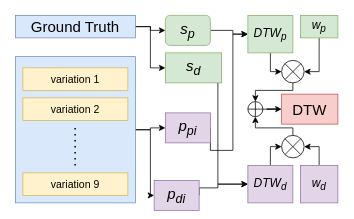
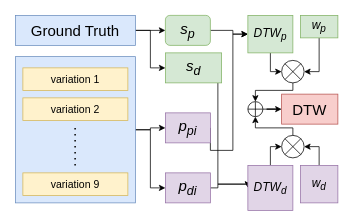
  <mxCell id="0" />
  <mxCell id="1" parent="0" />
  <mxCell id="2" style="edgeStyle=orthogonalEdgeStyle;rounded=0;orthogonalLoop=1;jettySize=auto;html=1;exitX=1;exitY=0.5;exitDx=0;exitDy=0;entryX=0;entryY=0.5;entryDx=0;entryDy=0;" edge="1" parent="1" source="4" target="14"><mxGeometry relative="1" as="geometry" /></mxCell>
  <mxCell id="3" style="edgeStyle=orthogonalEdgeStyle;rounded=0;orthogonalLoop=1;jettySize=auto;html=1;entryX=0;entryY=0.5;entryDx=0;entryDy=0;" edge="1" parent="1" source="4" target="16"><mxGeometry relative="1" as="geometry" /></mxCell>
  <mxCell id="4" value="" style="rounded=0;whiteSpace=wrap;html=1;fillColor=#dae8fc;strokeColor=#6c8ebf;" vertex="1" parent="1"><mxGeometry x="20" y="75" width="160" height="195" as="geometry" /></mxCell>
  <mxCell id="5" style="edgeStyle=orthogonalEdgeStyle;rounded=0;orthogonalLoop=1;jettySize=auto;html=1;exitX=1;exitY=0.5;exitDx=0;exitDy=0;entryX=0;entryY=0.5;entryDx=0;entryDy=0;" edge="1" parent="1" source="7" target="10"><mxGeometry relative="1" as="geometry" /></mxCell>
  <mxCell id="6" style="edgeStyle=orthogonalEdgeStyle;rounded=0;orthogonalLoop=1;jettySize=auto;html=1;entryX=0;entryY=0.5;entryDx=0;entryDy=0;" edge="1" parent="1" source="7" target="12"><mxGeometry relative="1" as="geometry" /></mxCell>
- <mxCell id="7" value="&lt;font style=&quot;font-size: 20px;&quot;&gt;Ground Truth&lt;/font&gt;" style="rounded=0;whiteSpace=wrap;html=1;fillColor=#dae8fc;strokeColor=#6c8ebf;" vertex="1" parent="1"><mxGeometry x="20" y="20" width="160" height="30" as="geometry" /></mxCell>
+ <mxCell id="7" value="&lt;font style=&quot;font-size: 20px;&quot;&gt;Ground Truth&lt;/font&gt;" style="rounded=0;whiteSpace=wrap;html=1;fillColor=#dae8fc;strokeColor=#6c8ebf;" vertex="1" parent="1"><mxGeometry x="20" y="20" width="160" height="40" as="geometry" /></mxCell>
  <mxCell id="8" value="&lt;font style=&quot;font-size: 14px;&quot;&gt;variation 1&lt;/font&gt;" style="rounded=0;whiteSpace=wrap;html=1;fillColor=#fff2cc;strokeColor=#d6b656;" vertex="1" parent="1"><mxGeometry x="30" y="90" width="140" height="30" as="geometry" /></mxCell>
  <mxCell id="9" style="edgeStyle=orthogonalEdgeStyle;rounded=0;orthogonalLoop=1;jettySize=auto;html=1;exitX=1;exitY=0.5;exitDx=0;exitDy=0;entryX=0;entryY=0.5;entryDx=0;entryDy=0;" edge="1" parent="1" source="10" target="18"><mxGeometry relative="1" as="geometry"><Array as="points"><mxPoint x="310" y="40" /><mxPoint x="310" y="45" /></Array></mxGeometry></mxCell>
  <mxCell id="10" value="&lt;i style=&quot;font-size: 20px;&quot;&gt;s&lt;sub&gt;p&lt;/sub&gt;&lt;/i&gt;" style="whiteSpace=wrap;html=1;fillColor=#d5e8d4;strokeColor=#82b366;rounded=1;" vertex="1" parent="1"><mxGeometry x="220" y="20" width="60" height="40" as="geometry" /></mxCell>
  <mxCell id="11" style="edgeStyle=orthogonalEdgeStyle;rounded=0;orthogonalLoop=1;jettySize=auto;html=1;entryX=0;entryY=0.5;entryDx=0;entryDy=0;" edge="1" parent="1" source="12" target="20"><mxGeometry relative="1" as="geometry"><Array as="points"><mxPoint x="290" y="90" /><mxPoint x="290" y="245" /></Array></mxGeometry></mxCell>
  <mxCell id="12" value="&lt;i style=&quot;font-size: 20px;&quot;&gt;s&lt;sub&gt;d&lt;/sub&gt;&lt;/i&gt;" style="rounded=0;whiteSpace=wrap;html=1;fillColor=#d5e8d4;strokeColor=#82b366;" vertex="1" parent="1"><mxGeometry x="220" y="70" width="75" height="40" as="geometry" /></mxCell>
  <mxCell id="13" style="edgeStyle=orthogonalEdgeStyle;rounded=0;orthogonalLoop=1;jettySize=auto;html=1;exitX=1;exitY=0.5;exitDx=0;exitDy=0;entryX=0;entryY=0.5;entryDx=0;entryDy=0;" edge="1" parent="1" source="14" target="18"><mxGeometry relative="1" as="geometry"><Array as="points"><mxPoint x="310" y="200" /><mxPoint x="310" y="45" /></Array></mxGeometry></mxCell>
  <mxCell id="14" value="&lt;i style=&quot;font-size: 20px;&quot;&gt;p&lt;sub&gt;pi&lt;/sub&gt;&lt;/i&gt;" style="rounded=0;whiteSpace=wrap;html=1;fillColor=#e1d5e7;strokeColor=#9673a6;" vertex="1" parent="1"><mxGeometry x="220" y="150" width="60" height="40" as="geometry" /></mxCell>
  <mxCell id="15" style="edgeStyle=orthogonalEdgeStyle;rounded=0;orthogonalLoop=1;jettySize=auto;html=1;exitX=1;exitY=0.5;exitDx=0;exitDy=0;entryX=0;entryY=0.5;entryDx=0;entryDy=0;" edge="1" parent="1" source="16" target="20"><mxGeometry relative="1" as="geometry"><Array as="points"><mxPoint x="290" y="250" /><mxPoint x="290" y="245" /></Array></mxGeometry></mxCell>
- <mxCell id="16" value="&lt;i style=&quot;font-size: 20px;&quot;&gt;p&lt;sub&gt;di&lt;/sub&gt;&lt;/i&gt;" style="rounded=0;whiteSpace=wrap;html=1;fillColor=#e1d5e7;strokeColor=#9673a6;" vertex="1" parent="1"><mxGeometry x="205" y="240" width="60" height="40" as="geometry" /></mxCell>
+ <mxCell id="16" value="&lt;i style=&quot;font-size: 20px;&quot;&gt;p&lt;sub&gt;di&lt;/sub&gt;&lt;/i&gt;" style="rounded=0;whiteSpace=wrap;html=1;fillColor=#e1d5e7;strokeColor=#9673a6;" vertex="1" parent="1"><mxGeometry x="220" y="230" width="60" height="40" as="geometry" /></mxCell>
  <mxCell id="17" style="edgeStyle=orthogonalEdgeStyle;rounded=0;orthogonalLoop=1;jettySize=auto;html=1;entryX=0;entryY=0.5;entryDx=0;entryDy=0;" edge="1" parent="1" source="18" target="29"><mxGeometry relative="1" as="geometry"><Array as="points"><mxPoint x="360" y="95" /></Array></mxGeometry></mxCell>
  <mxCell id="18" value="&lt;i style=&quot;font-size: 16px;&quot;&gt;DTW&lt;sub&gt;p&lt;/sub&gt;&lt;/i&gt;" style="rounded=0;whiteSpace=wrap;html=1;fillColor=#d5e8d4;strokeColor=#82b366;" vertex="1" parent="1"><mxGeometry x="330" y="20" width="60" height="50" as="geometry" /></mxCell>
  <mxCell id="19" style="edgeStyle=orthogonalEdgeStyle;rounded=0;orthogonalLoop=1;jettySize=auto;html=1;entryX=0;entryY=0.5;entryDx=0;entryDy=0;" edge="1" parent="1" source="20" target="31"><mxGeometry relative="1" as="geometry"><Array as="points"><mxPoint x="360" y="195" /></Array></mxGeometry></mxCell>
- <mxCell id="20" value="&lt;i style=&quot;font-size: 16px;&quot;&gt;DTW&lt;sub&gt;d&lt;/sub&gt;&lt;/i&gt;" style="rounded=0;whiteSpace=wrap;html=1;fillColor=#e1d5e7;strokeColor=#9673a6;" vertex="1" parent="1"><mxGeometry x="330" y="220" width="60" height="50" as="geometry" /></mxCell>
+ <mxCell id="20" value="&lt;i style=&quot;font-size: 16px;&quot;&gt;DTW&lt;sub&gt;d&lt;/sub&gt;&lt;/i&gt;" style="rounded=0;whiteSpace=wrap;html=1;fillColor=#e1d5e7;strokeColor=#9673a6;" vertex="1" parent="1"><mxGeometry x="330" y="220" width="60" height="60" as="geometry" /></mxCell>
  <mxCell id="21" style="edgeStyle=orthogonalEdgeStyle;rounded=0;orthogonalLoop=1;jettySize=auto;html=1;entryX=1;entryY=0.5;entryDx=0;entryDy=0;" edge="1" parent="1" source="22" target="29"><mxGeometry relative="1" as="geometry" /></mxCell>
  <mxCell id="22" value="&lt;i style=&quot;font-size: 16px;&quot;&gt;w&lt;sub&gt;p&lt;/sub&gt;&lt;/i&gt;" style="rounded=0;whiteSpace=wrap;html=1;fillColor=#d5e8d4;strokeColor=#82b366;" vertex="1" parent="1"><mxGeometry x="400" y="20" width="50" height="30" as="geometry" /></mxCell>
  <mxCell id="23" style="edgeStyle=orthogonalEdgeStyle;rounded=0;orthogonalLoop=1;jettySize=auto;html=1;entryX=1;entryY=0.5;entryDx=0;entryDy=0;" edge="1" parent="1" source="24" target="31"><mxGeometry relative="1" as="geometry" /></mxCell>
  <mxCell id="24" value="&lt;i style=&quot;font-size: 16px;&quot;&gt;w&lt;span style=&quot;&quot;&gt;&lt;sub&gt;d&lt;/sub&gt;&lt;/span&gt;&lt;/i&gt;" style="rounded=0;whiteSpace=wrap;html=1;fillColor=#e1d5e7;strokeColor=#9673a6;" vertex="1" parent="1"><mxGeometry x="400" y="220" width="50" height="50" as="geometry" /></mxCell>
  <mxCell id="25" value="&lt;font style=&quot;font-size: 14px;&quot;&gt;variation 2&lt;/font&gt;" style="rounded=0;whiteSpace=wrap;html=1;fillColor=#fff2cc;strokeColor=#d6b656;" vertex="1" parent="1"><mxGeometry x="30" y="130" width="140" height="30" as="geometry" /></mxCell>
  <mxCell id="26" value="&lt;font style=&quot;font-size: 14px;&quot;&gt;variation 9&lt;/font&gt;" style="rounded=0;whiteSpace=wrap;html=1;fillColor=#fff2cc;strokeColor=#d6b656;" vertex="1" parent="1"><mxGeometry x="30" y="230" width="140" height="30" as="geometry" /></mxCell>
  <mxCell id="27" value="" style="endArrow=none;dashed=1;html=1;dashPattern=1 3;strokeWidth=2;rounded=0;" edge="1" parent="1"><mxGeometry width="50" height="50" relative="1" as="geometry"><mxPoint x="99.66" y="220" as="sourcePoint" /><mxPoint x="99.66" y="170" as="targetPoint" /></mxGeometry></mxCell>
  <mxCell id="28" style="edgeStyle=orthogonalEdgeStyle;rounded=0;orthogonalLoop=1;jettySize=auto;html=1;exitX=0.5;exitY=1;exitDx=0;exitDy=0;entryX=0.5;entryY=0;entryDx=0;entryDy=0;" edge="1" parent="1" source="29" target="33"><mxGeometry relative="1" as="geometry"><Array as="points"><mxPoint x="390" y="120" /><mxPoint x="340" y="120" /></Array></mxGeometry></mxCell>
  <mxCell id="29" value="" style="shape=sumEllipse;perimeter=ellipsePerimeter;whiteSpace=wrap;html=1;backgroundOutline=1;" vertex="1" parent="1"><mxGeometry x="375" y="80" width="30" height="30" as="geometry" /></mxCell>
  <mxCell id="30" style="edgeStyle=orthogonalEdgeStyle;rounded=0;orthogonalLoop=1;jettySize=auto;html=1;entryX=0.5;entryY=1;entryDx=0;entryDy=0;" edge="1" parent="1" source="31" target="33"><mxGeometry relative="1" as="geometry"><Array as="points"><mxPoint x="390" y="170" /><mxPoint x="340" y="170" /></Array></mxGeometry></mxCell>
  <mxCell id="31" value="" style="shape=sumEllipse;perimeter=ellipsePerimeter;whiteSpace=wrap;html=1;backgroundOutline=1;" vertex="1" parent="1"><mxGeometry x="375" y="180" width="30" height="30" as="geometry" /></mxCell>
  <mxCell id="32" style="edgeStyle=orthogonalEdgeStyle;rounded=0;orthogonalLoop=1;jettySize=auto;html=1;entryX=0;entryY=0.5;entryDx=0;entryDy=0;" edge="1" parent="1" source="33" target="34"><mxGeometry relative="1" as="geometry" /></mxCell>
  <mxCell id="33" value="" style="shape=orEllipse;perimeter=ellipsePerimeter;whiteSpace=wrap;html=1;backgroundOutline=1;" vertex="1" parent="1"><mxGeometry x="330" y="135" width="20" height="20" as="geometry" /></mxCell>
  <mxCell id="34" value="&lt;font style=&quot;font-size: 20px;&quot;&gt;DTW&lt;/font&gt;" style="rounded=0;whiteSpace=wrap;html=1;fillColor=#f8cecc;strokeColor=#b85450;" vertex="1" parent="1"><mxGeometry x="375" y="125" width="75" height="40" as="geometry" /></mxCell>
